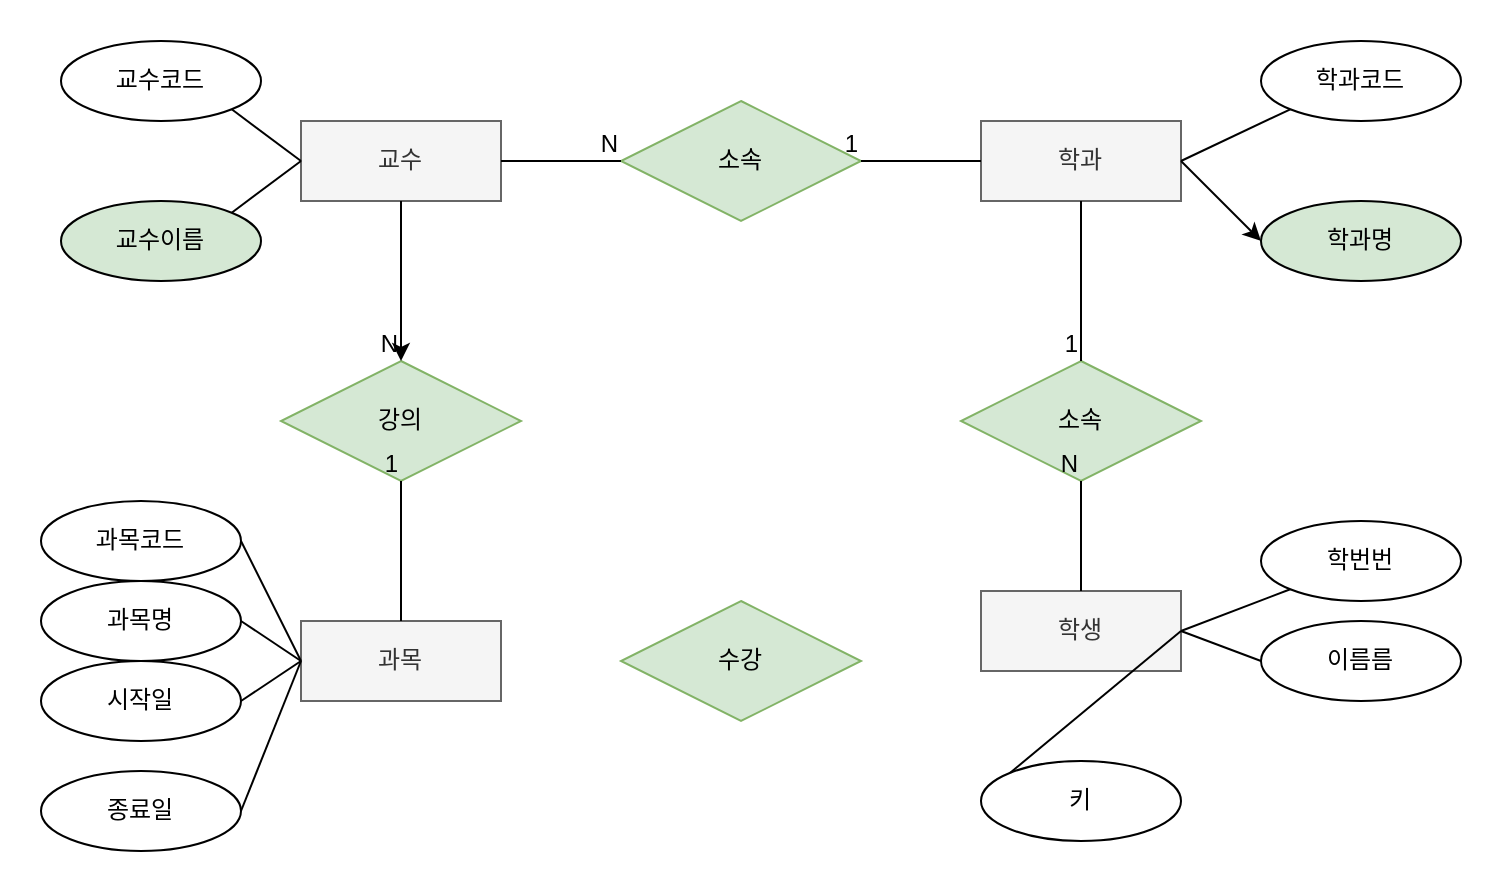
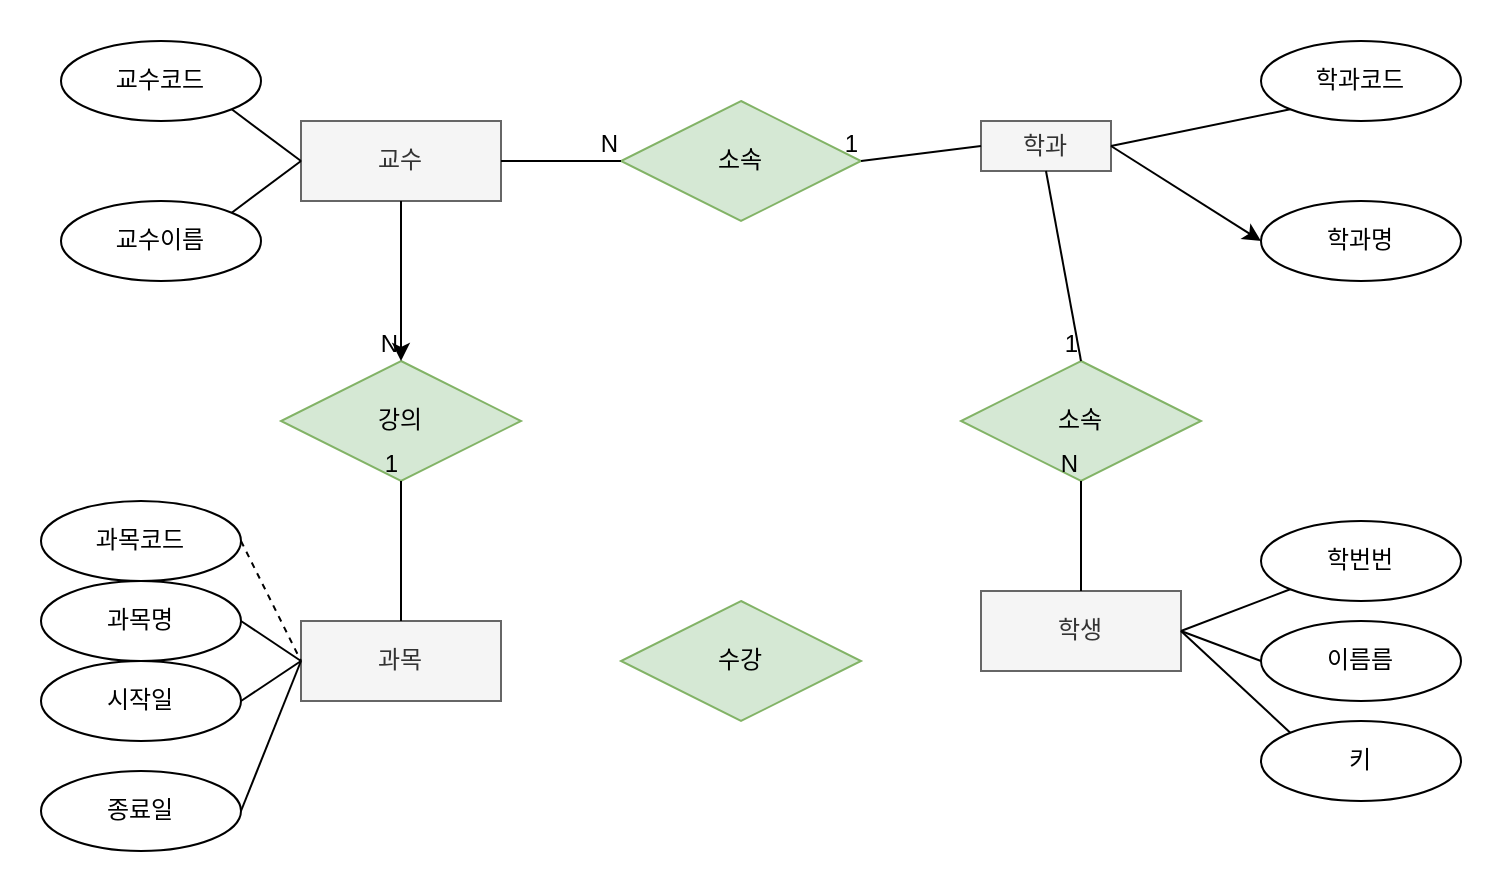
  <mxCell id="0" />
  <mxCell id="1" parent="0" />
  <mxCell id="2" value="교수" style="whiteSpace=wrap;html=1;align=center;fillColor=#f5f5f5;fontColor=#333333;strokeColor=#666666;" parent="1" vertex="1"><mxGeometry x="150" y="60" width="100" height="40" as="geometry" /></mxCell>
  <mxCell id="3" value="학생" style="whiteSpace=wrap;html=1;align=center;fillColor=#f5f5f5;fontColor=#333333;strokeColor=#666666;" parent="1" vertex="1"><mxGeometry x="490" y="295" width="100" height="40" as="geometry" /></mxCell>
- <mxCell id="4" value="학과" style="whiteSpace=wrap;html=1;align=center;fillColor=#f5f5f5;fontColor=#333333;strokeColor=#666666;" parent="1" vertex="1"><mxGeometry x="490" y="60" width="100" height="40" as="geometry" /></mxCell>
+ <mxCell id="4" value="학과" style="whiteSpace=wrap;html=1;align=center;fillColor=#f5f5f5;fontColor=#333333;strokeColor=#666666;" parent="1" vertex="1"><mxGeometry x="490" y="60" width="65" height="25" as="geometry" /></mxCell>
  <mxCell id="5" value="과목" style="whiteSpace=wrap;html=1;align=center;fillColor=#f5f5f5;fontColor=#333333;strokeColor=#666666;" parent="1" vertex="1"><mxGeometry x="150" y="310" width="100" height="40" as="geometry" /></mxCell>
  <mxCell id="6" value="수강" style="shape=rhombus;perimeter=rhombusPerimeter;whiteSpace=wrap;html=1;align=center;fillColor=#d5e8d4;strokeColor=#82b366;" vertex="1" parent="1"><mxGeometry x="310" y="300" width="120" height="60" as="geometry" /></mxCell>
  <mxCell id="7" value="소속" style="shape=rhombus;perimeter=rhombusPerimeter;whiteSpace=wrap;html=1;align=center;fillColor=#d5e8d4;strokeColor=#82b366;" vertex="1" parent="1"><mxGeometry x="480" y="180" width="120" height="60" as="geometry" /></mxCell>
  <mxCell id="8" value="소속" style="shape=rhombus;perimeter=rhombusPerimeter;whiteSpace=wrap;html=1;align=center;fillColor=#d5e8d4;strokeColor=#82b366;" vertex="1" parent="1"><mxGeometry x="310" y="50" width="120" height="60" as="geometry" /></mxCell>
  <mxCell id="9" value="강의" style="shape=rhombus;perimeter=rhombusPerimeter;whiteSpace=wrap;html=1;align=center;fillColor=#d5e8d4;strokeColor=#82b366;" vertex="1" parent="1"><mxGeometry x="140" y="180" width="120" height="60" as="geometry" /></mxCell>
- <mxCell id="10" value="교수이름" style="ellipse;whiteSpace=wrap;html=1;align=center;fillColor=#d5e8d4;" vertex="1" parent="1"><mxGeometry x="30" y="100" width="100" height="40" as="geometry" /></mxCell>
+ <mxCell id="10" value="교수이름" style="ellipse;whiteSpace=wrap;html=1;align=center;" vertex="1" parent="1"><mxGeometry x="30" y="100" width="100" height="40" as="geometry" /></mxCell>
  <mxCell id="11" value="교수코드" style="ellipse;whiteSpace=wrap;html=1;align=center;" vertex="1" parent="1"><mxGeometry x="30" y="20" width="100" height="40" as="geometry" /></mxCell>
  <mxCell id="12" value="종료일" style="ellipse;whiteSpace=wrap;html=1;align=center;" vertex="1" parent="1"><mxGeometry x="20" y="385" width="100" height="40" as="geometry" /></mxCell>
  <mxCell id="13" value="시작일" style="ellipse;whiteSpace=wrap;html=1;align=center;" vertex="1" parent="1"><mxGeometry x="20" y="330" width="100" height="40" as="geometry" /></mxCell>
  <mxCell id="14" value="과목명" style="ellipse;whiteSpace=wrap;html=1;align=center;" vertex="1" parent="1"><mxGeometry x="20" y="290" width="100" height="40" as="geometry" /></mxCell>
  <mxCell id="15" value="과목코드" style="ellipse;whiteSpace=wrap;html=1;align=center;" vertex="1" parent="1"><mxGeometry x="20" y="250" width="100" height="40" as="geometry" /></mxCell>
- <mxCell id="16" value="키" style="ellipse;whiteSpace=wrap;html=1;align=center;" vertex="1" parent="1"><mxGeometry x="490" y="380" width="100" height="40" as="geometry" /></mxCell>
+ <mxCell id="16" value="키" style="ellipse;whiteSpace=wrap;html=1;align=center;" vertex="1" parent="1"><mxGeometry x="630" y="360" width="100" height="40" as="geometry" /></mxCell>
  <mxCell id="17" value="이름름" style="ellipse;whiteSpace=wrap;html=1;align=center;" vertex="1" parent="1"><mxGeometry x="630" y="310" width="100" height="40" as="geometry" /></mxCell>
  <mxCell id="18" value="학번번" style="ellipse;whiteSpace=wrap;html=1;align=center;" vertex="1" parent="1"><mxGeometry x="630" y="260" width="100" height="40" as="geometry" /></mxCell>
- <mxCell id="19" value="학과명" style="ellipse;whiteSpace=wrap;html=1;align=center;fillColor=#d5e8d4;" vertex="1" parent="1"><mxGeometry x="630" y="100" width="100" height="40" as="geometry" /></mxCell>
+ <mxCell id="19" value="학과명" style="ellipse;whiteSpace=wrap;html=1;align=center;" vertex="1" parent="1"><mxGeometry x="630" y="100" width="100" height="40" as="geometry" /></mxCell>
  <mxCell id="20" value="학과코드" style="ellipse;whiteSpace=wrap;html=1;align=center;" vertex="1" parent="1"><mxGeometry x="630" y="20" width="100" height="40" as="geometry" /></mxCell>
- <mxCell id="21" value="" style="endArrow=none;html=1;rounded=0;exitX=1;exitY=0.5;exitDx=0;exitDy=0;entryX=0;entryY=0.5;entryDx=0;entryDy=0;" edge="1" parent="1" source="15" target="5"><mxGeometry relative="1" as="geometry"><mxPoint x="440" y="210" as="sourcePoint" /><mxPoint x="600" y="210" as="targetPoint" /></mxGeometry></mxCell>
+ <mxCell id="21" value="" style="endArrow=none;html=1;rounded=0;exitX=1;exitY=0.5;exitDx=0;exitDy=0;entryX=0;entryY=0.5;entryDx=0;entryDy=0;dashed=1;" edge="1" parent="1" source="15" target="5"><mxGeometry relative="1" as="geometry"><mxPoint x="440" y="210" as="sourcePoint" /><mxPoint x="600" y="210" as="targetPoint" /></mxGeometry></mxCell>
  <mxCell id="22" value="" style="endArrow=none;html=1;rounded=0;exitX=1;exitY=0.5;exitDx=0;exitDy=0;entryX=0;entryY=0.5;entryDx=0;entryDy=0;" edge="1" parent="1" source="14" target="5"><mxGeometry relative="1" as="geometry"><mxPoint x="440" y="210" as="sourcePoint" /><mxPoint x="600" y="210" as="targetPoint" /></mxGeometry></mxCell>
  <mxCell id="23" value="" style="endArrow=none;html=1;rounded=0;exitX=1;exitY=0.5;exitDx=0;exitDy=0;entryX=0;entryY=0.5;entryDx=0;entryDy=0;" edge="1" parent="1" source="13" target="5"><mxGeometry relative="1" as="geometry"><mxPoint x="140" y="330" as="sourcePoint" /><mxPoint x="130" y="330" as="targetPoint" /></mxGeometry></mxCell>
  <mxCell id="24" value="" style="endArrow=none;html=1;rounded=0;exitX=1;exitY=0.5;exitDx=0;exitDy=0;entryX=0;entryY=0.5;entryDx=0;entryDy=0;" edge="1" parent="1" source="12" target="5"><mxGeometry relative="1" as="geometry"><mxPoint x="130" y="360" as="sourcePoint" /><mxPoint x="160" y="340" as="targetPoint" /></mxGeometry></mxCell>
  <mxCell id="25" value="" style="endArrow=none;html=1;rounded=0;entryX=0;entryY=0.5;entryDx=0;entryDy=0;exitX=1;exitY=1;exitDx=0;exitDy=0;" edge="1" parent="1" source="11" target="2"><mxGeometry relative="1" as="geometry"><mxPoint x="130" y="50" as="sourcePoint" /><mxPoint x="600" y="210" as="targetPoint" /></mxGeometry></mxCell>
  <mxCell id="26" value="" style="endArrow=none;html=1;rounded=0;exitX=1;exitY=0;exitDx=0;exitDy=0;entryX=0;entryY=0.5;entryDx=0;entryDy=0;" edge="1" parent="1" source="10" target="2"><mxGeometry relative="1" as="geometry"><mxPoint x="140" y="370" as="sourcePoint" /><mxPoint x="170" y="350" as="targetPoint" /></mxGeometry></mxCell>
  <mxCell id="27" value="" style="endArrow=none;html=1;rounded=0;exitX=1;exitY=0.5;exitDx=0;exitDy=0;entryX=0;entryY=1;entryDx=0;entryDy=0;" edge="1" parent="1" source="4" target="20"><mxGeometry relative="1" as="geometry"><mxPoint x="440" y="210" as="sourcePoint" /><mxPoint x="600" y="210" as="targetPoint" /></mxGeometry></mxCell>
  <mxCell id="28" value="" style="endArrow=classic;html=1;rounded=0;exitX=1;exitY=0.5;exitDx=0;exitDy=0;entryX=0;entryY=0.5;entryDx=0;entryDy=0;" edge="1" parent="1" source="4" target="19"><mxGeometry relative="1" as="geometry"><mxPoint x="600" y="100" as="sourcePoint" /><mxPoint x="655" y="74" as="targetPoint" /></mxGeometry></mxCell>
  <mxCell id="29" value="" style="endArrow=none;html=1;rounded=0;exitX=1;exitY=0.5;exitDx=0;exitDy=0;entryX=0;entryY=1;entryDx=0;entryDy=0;" edge="1" parent="1" source="3" target="18"><mxGeometry relative="1" as="geometry"><mxPoint x="610" y="110" as="sourcePoint" /><mxPoint x="665" y="84" as="targetPoint" /></mxGeometry></mxCell>
  <mxCell id="30" value="" style="endArrow=none;html=1;rounded=0;exitX=1;exitY=0.5;exitDx=0;exitDy=0;entryX=0;entryY=0.5;entryDx=0;entryDy=0;" edge="1" parent="1" source="3" target="17"><mxGeometry relative="1" as="geometry"><mxPoint x="620" y="120" as="sourcePoint" /><mxPoint x="675" y="94" as="targetPoint" /></mxGeometry></mxCell>
  <mxCell id="31" value="" style="endArrow=none;html=1;rounded=0;exitX=1;exitY=0.5;exitDx=0;exitDy=0;entryX=0;entryY=0;entryDx=0;entryDy=0;" edge="1" parent="1" source="3" target="16"><mxGeometry relative="1" as="geometry"><mxPoint x="630" y="130" as="sourcePoint" /><mxPoint x="685" y="104" as="targetPoint" /></mxGeometry></mxCell>
  <mxCell id="32" value="" style="endArrow=none;html=1;rounded=0;entryX=1;entryY=0.5;entryDx=0;entryDy=0;exitX=0;exitY=0.5;exitDx=0;exitDy=0;" edge="1" parent="1" source="4" target="8"><mxGeometry relative="1" as="geometry"><mxPoint x="440" y="210" as="sourcePoint" /><mxPoint x="600" y="210" as="targetPoint" /></mxGeometry></mxCell>
  <mxCell id="33" value="1" style="resizable=0;html=1;whiteSpace=wrap;align=right;verticalAlign=bottom;" connectable="0" vertex="1" parent="32"><mxGeometry x="1" relative="1" as="geometry" /></mxCell>
  <mxCell id="34" value="" style="endArrow=none;html=1;rounded=0;entryX=0;entryY=0.5;entryDx=0;entryDy=0;exitX=1;exitY=0.5;exitDx=0;exitDy=0;" edge="1" parent="1" source="2" target="8"><mxGeometry relative="1" as="geometry"><mxPoint x="440" y="210" as="sourcePoint" /><mxPoint x="600" y="210" as="targetPoint" /></mxGeometry></mxCell>
  <mxCell id="35" value="N" style="resizable=0;html=1;whiteSpace=wrap;align=right;verticalAlign=bottom;" connectable="0" vertex="1" parent="34"><mxGeometry x="1" relative="1" as="geometry" /></mxCell>
  <mxCell id="36" value="" style="endArrow=none;html=1;rounded=0;entryX=0.5;entryY=1;entryDx=0;entryDy=0;exitX=0.5;exitY=0;exitDx=0;exitDy=0;" edge="1" parent="1" source="5" target="9"><mxGeometry relative="1" as="geometry"><mxPoint x="440" y="210" as="sourcePoint" /><mxPoint x="600" y="210" as="targetPoint" /></mxGeometry></mxCell>
  <mxCell id="37" value="1" style="resizable=0;html=1;whiteSpace=wrap;align=right;verticalAlign=bottom;" connectable="0" vertex="1" parent="36"><mxGeometry x="1" relative="1" as="geometry" /></mxCell>
  <mxCell id="38" value="" style="endArrow=classic;html=1;rounded=0;entryX=0.5;entryY=0;entryDx=0;entryDy=0;exitX=0.5;exitY=1;exitDx=0;exitDy=0;" edge="1" parent="1" source="2" target="9"><mxGeometry relative="1" as="geometry"><mxPoint x="264" y="260" as="sourcePoint" /><mxPoint x="424" y="260" as="targetPoint" /></mxGeometry></mxCell>
  <mxCell id="39" value="N" style="resizable=0;html=1;whiteSpace=wrap;align=right;verticalAlign=bottom;" connectable="0" vertex="1" parent="38"><mxGeometry x="1" relative="1" as="geometry" /></mxCell>
  <mxCell id="40" value="" style="endArrow=none;html=1;rounded=0;exitX=0.5;exitY=1;exitDx=0;exitDy=0;entryX=0.5;entryY=0;entryDx=0;entryDy=0;" edge="1" parent="1" source="4" target="7"><mxGeometry relative="1" as="geometry"><mxPoint x="440" y="210" as="sourcePoint" /><mxPoint x="600" y="210" as="targetPoint" /></mxGeometry></mxCell>
  <mxCell id="41" value="1" style="resizable=0;html=1;whiteSpace=wrap;align=right;verticalAlign=bottom;" connectable="0" vertex="1" parent="40"><mxGeometry x="1" relative="1" as="geometry" /></mxCell>
  <mxCell id="42" value="" style="endArrow=none;html=1;rounded=0;exitX=0.5;exitY=0;exitDx=0;exitDy=0;entryX=0.5;entryY=1;entryDx=0;entryDy=0;" edge="1" parent="1" source="3" target="7"><mxGeometry relative="1" as="geometry"><mxPoint x="440" y="210" as="sourcePoint" /><mxPoint x="600" y="210" as="targetPoint" /></mxGeometry></mxCell>
  <mxCell id="43" value="N" style="resizable=0;html=1;whiteSpace=wrap;align=right;verticalAlign=bottom;" connectable="0" vertex="1" parent="42"><mxGeometry x="1" relative="1" as="geometry" /></mxCell>
